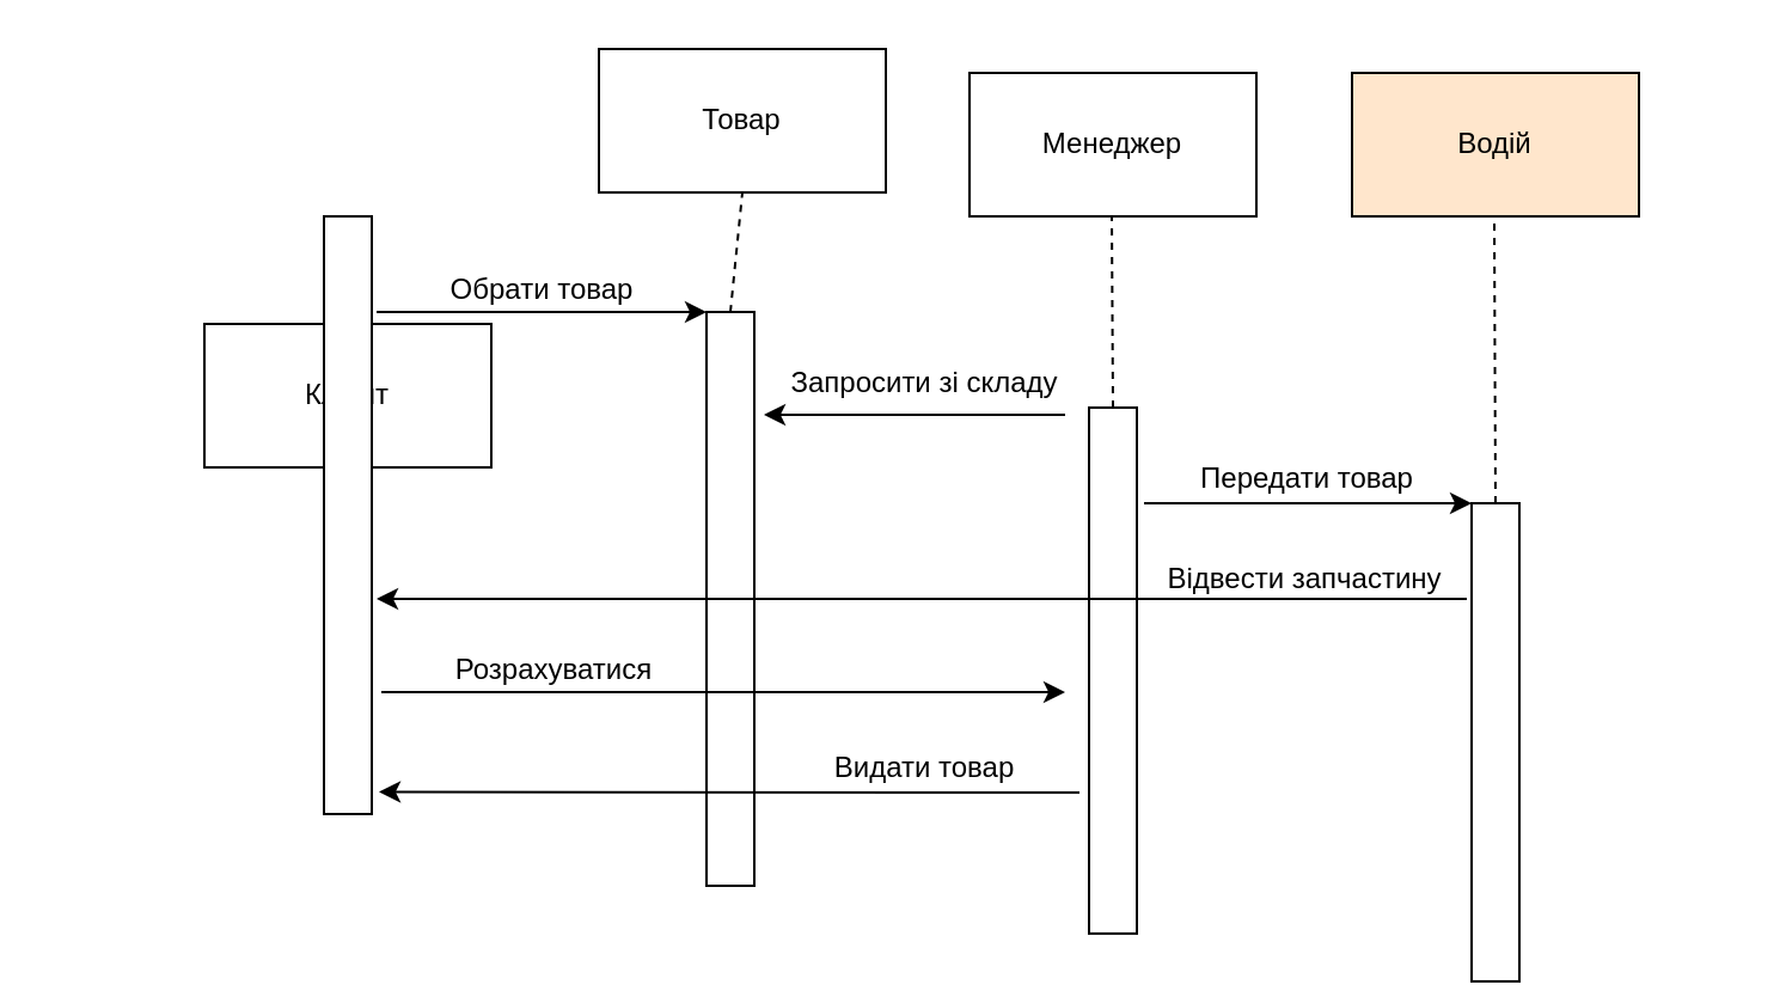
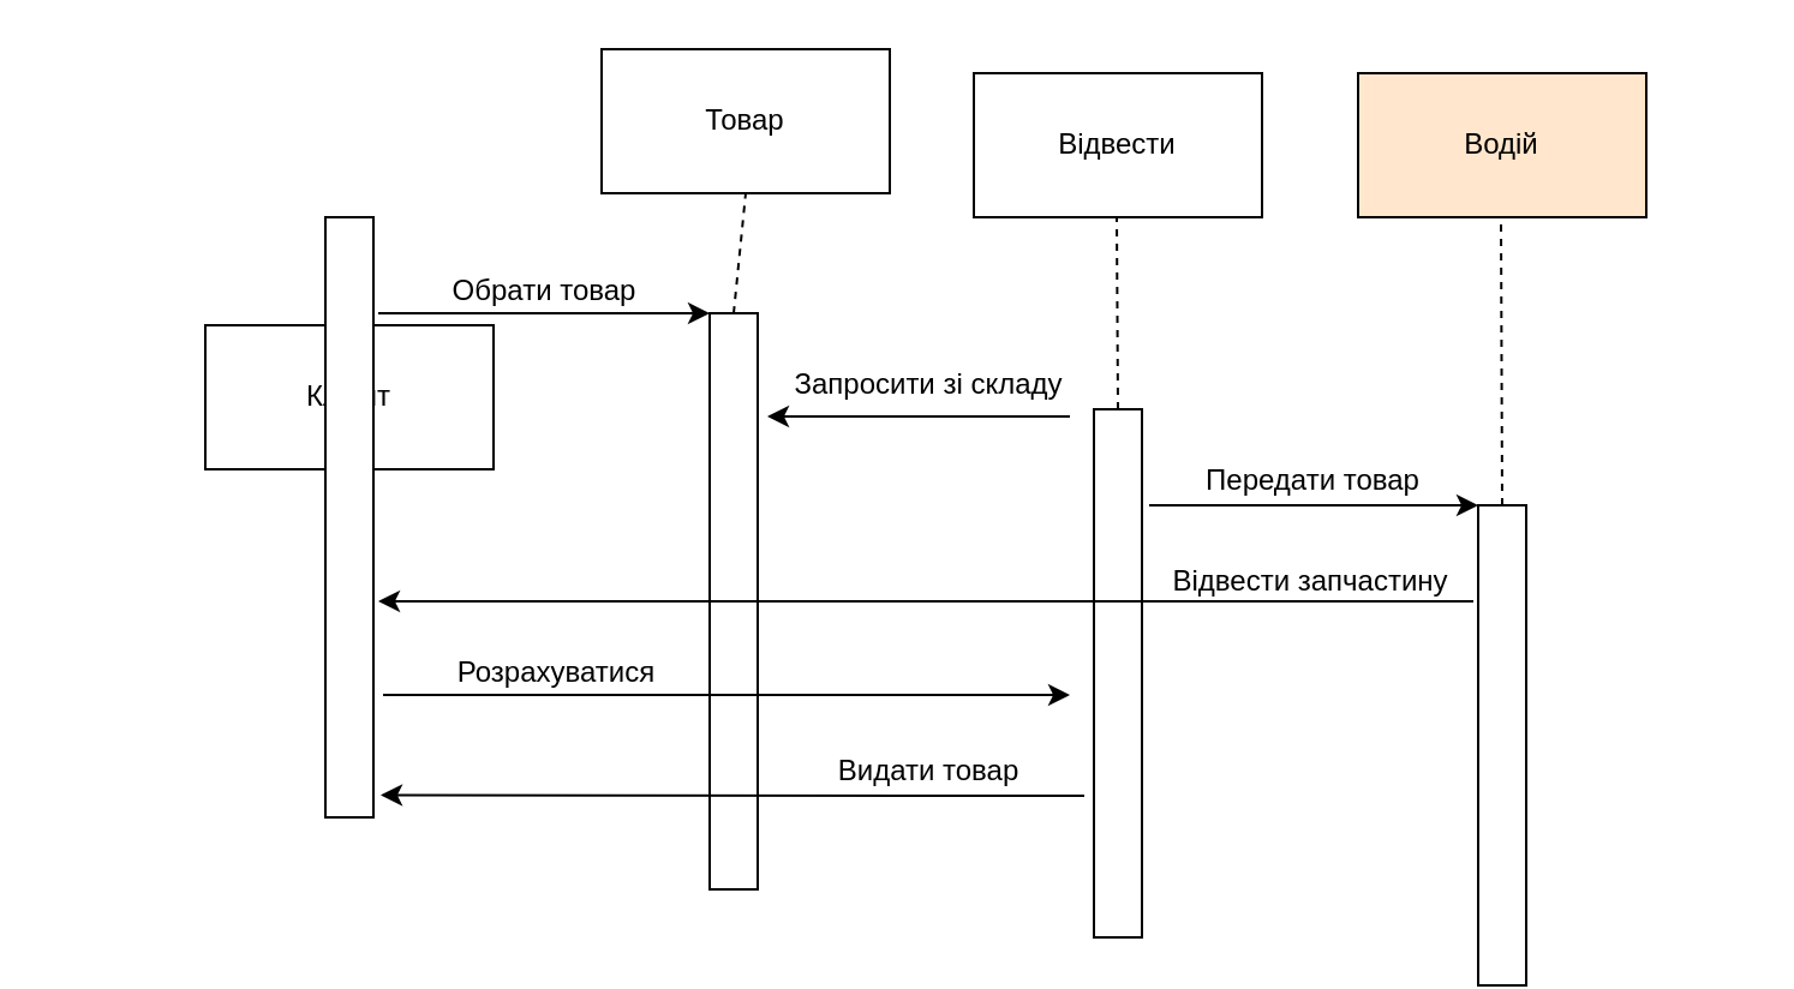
  <mxCell id="0" />
  <mxCell id="1" parent="0" />
  <mxCell id="2" value="Клієнт" style="rounded=0;whiteSpace=wrap;html=1;" vertex="1" parent="1"><mxGeometry x="85" y="135" width="120" height="60" as="geometry" /></mxCell>
  <mxCell id="3" value="Товар" style="rounded=0;whiteSpace=wrap;html=1;" vertex="1" parent="1"><mxGeometry x="250" y="20" width="120" height="60" as="geometry" /></mxCell>
- <mxCell id="4" value="Менеджер" style="rounded=0;whiteSpace=wrap;html=1;" vertex="1" parent="1"><mxGeometry x="405" y="30" width="120" height="60" as="geometry" /></mxCell>
+ <mxCell id="4" value="Відвести" style="rounded=0;whiteSpace=wrap;html=1;" vertex="1" parent="1"><mxGeometry x="405" y="30" width="120" height="60" as="geometry" /></mxCell>
  <mxCell id="5" value="Водій" style="rounded=0;whiteSpace=wrap;html=1;fillColor=#ffe6cc;" vertex="1" parent="1"><mxGeometry x="565" y="30" width="120" height="60" as="geometry" /></mxCell>
  <mxCell id="6" value="" style="rounded=0;whiteSpace=wrap;html=1;rotation=90;" vertex="1" parent="1"><mxGeometry x="20" y="205" width="250" height="20" as="geometry" /></mxCell>
  <mxCell id="7" value="" style="rounded=0;whiteSpace=wrap;html=1;rotation=90;" vertex="1" parent="1"><mxGeometry x="185" y="240" width="240" height="20" as="geometry" /></mxCell>
  <mxCell id="8" value="" style="rounded=0;whiteSpace=wrap;html=1;rotation=90;" vertex="1" parent="1"><mxGeometry x="355" y="270" width="220" height="20" as="geometry" /></mxCell>
  <mxCell id="9" value="" style="rounded=0;whiteSpace=wrap;html=1;rotation=90;" vertex="1" parent="1"><mxGeometry x="525" y="300" width="200" height="20" as="geometry" /></mxCell>
  <mxCell id="10" value="" style="endArrow=classic;html=1;entryX=0;entryY=1;entryDx=0;entryDy=0;" edge="1" parent="1" target="7"><mxGeometry width="50" height="50" relative="1" as="geometry"><mxPoint x="157" y="130" as="sourcePoint" /><mxPoint x="215" y="130" as="targetPoint" /></mxGeometry></mxCell>
  <mxCell id="11" value="Обрати товар" style="text;html=1;align=center;verticalAlign=middle;resizable=0;points=[];labelBackgroundColor=#ffffff;" vertex="1" connectable="0" parent="10"><mxGeometry x="0.167" relative="1" as="geometry"><mxPoint x="-12.2" y="-9.96" as="offset" /></mxGeometry></mxCell>
  <mxCell id="12" value="" style="endArrow=classic;html=1;" edge="1" parent="1"><mxGeometry width="50" height="50" relative="1" as="geometry"><mxPoint x="445" y="173" as="sourcePoint" /><mxPoint x="319" y="173" as="targetPoint" /><Array as="points"><mxPoint x="385" y="173" /></Array></mxGeometry></mxCell>
  <mxCell id="13" value="Запросити зі складу" style="text;html=1;align=center;verticalAlign=middle;resizable=0;points=[];labelBackgroundColor=#ffffff;" vertex="1" connectable="0" parent="12"><mxGeometry x="-0.019" y="-16" relative="1" as="geometry"><mxPoint x="2.06" y="2.99" as="offset" /></mxGeometry></mxCell>
  <mxCell id="14" value="" style="endArrow=classic;html=1;exitX=0.182;exitY=-0.15;exitDx=0;exitDy=0;exitPerimeter=0;entryX=0;entryY=1;entryDx=0;entryDy=0;" edge="1" parent="1" source="8" target="9"><mxGeometry width="50" height="50" relative="1" as="geometry"><mxPoint x="495" y="220" as="sourcePoint" /><mxPoint x="615" y="208" as="targetPoint" /></mxGeometry></mxCell>
  <mxCell id="15" value="Передати товар" style="text;html=1;align=center;verticalAlign=middle;resizable=0;points=[];labelBackgroundColor=#ffffff;" vertex="1" connectable="0" parent="14"><mxGeometry x="-0.385" y="-2" relative="1" as="geometry"><mxPoint x="25.0" y="-12.03" as="offset" /></mxGeometry></mxCell>
  <mxCell id="16" value="" style="endArrow=classic;html=1;" edge="1" parent="1"><mxGeometry width="50" height="50" relative="1" as="geometry"><mxPoint x="613" y="250" as="sourcePoint" /><mxPoint x="157" y="250" as="targetPoint" /></mxGeometry></mxCell>
  <mxCell id="17" value="Відвести запчастину" style="text;html=1;align=center;verticalAlign=middle;resizable=0;points=[];labelBackgroundColor=#ffffff;" vertex="1" connectable="0" parent="16"><mxGeometry x="-0.098" y="2" relative="1" as="geometry"><mxPoint x="137.81" y="-10.82" as="offset" /></mxGeometry></mxCell>
  <mxCell id="18" value="" style="endArrow=classic;html=1;" edge="1" parent="1"><mxGeometry width="50" height="50" relative="1" as="geometry"><mxPoint x="159" y="289" as="sourcePoint" /><mxPoint x="445" y="289" as="targetPoint" /></mxGeometry></mxCell>
  <mxCell id="19" value="Розрахуватися" style="text;html=1;align=center;verticalAlign=middle;resizable=0;points=[];labelBackgroundColor=#ffffff;" vertex="1" connectable="0" parent="18"><mxGeometry x="0.313" y="-2" relative="1" as="geometry"><mxPoint x="-116.8" y="-11.5" as="offset" /></mxGeometry></mxCell>
  <mxCell id="20" value="" style="endArrow=classic;html=1;entryX=0.963;entryY=-0.15;entryDx=0;entryDy=0;entryPerimeter=0;" edge="1" parent="1" target="6"><mxGeometry width="50" height="50" relative="1" as="geometry"><mxPoint x="451" y="331" as="sourcePoint" /><mxPoint x="235" y="310" as="targetPoint" /></mxGeometry></mxCell>
  <mxCell id="21" value="Видати товар" style="text;html=1;align=center;verticalAlign=middle;resizable=0;points=[];labelBackgroundColor=#ffffff;" vertex="1" connectable="0" parent="20"><mxGeometry x="-0.152" y="1" relative="1" as="geometry"><mxPoint x="58.2" y="-11.24" as="offset" /></mxGeometry></mxCell>
  <mxCell id="22" value="" style="endArrow=none;dashed=1;html=1;entryX=0.5;entryY=1;entryDx=0;entryDy=0;exitX=0;exitY=0.5;exitDx=0;exitDy=0;" edge="1" parent="1" source="7" target="3"><mxGeometry width="50" height="50" relative="1" as="geometry"><mxPoint x="345" y="150" as="sourcePoint" /><mxPoint x="395" y="100" as="targetPoint" /></mxGeometry></mxCell>
  <mxCell id="23" value="" style="endArrow=none;dashed=1;html=1;entryX=0.5;entryY=1;entryDx=0;entryDy=0;exitX=0;exitY=0.5;exitDx=0;exitDy=0;" edge="1" parent="1" source="8"><mxGeometry width="50" height="50" relative="1" as="geometry"><mxPoint x="464.5" y="130" as="sourcePoint" /><mxPoint x="464.5" y="90" as="targetPoint" /></mxGeometry></mxCell>
  <mxCell id="24" value="" style="endArrow=none;dashed=1;html=1;entryX=0.5;entryY=1;entryDx=0;entryDy=0;exitX=0;exitY=0.5;exitDx=0;exitDy=0;" edge="1" parent="1" source="9"><mxGeometry width="50" height="50" relative="1" as="geometry"><mxPoint x="625" y="170" as="sourcePoint" /><mxPoint x="624.5" y="90" as="targetPoint" /></mxGeometry></mxCell>
